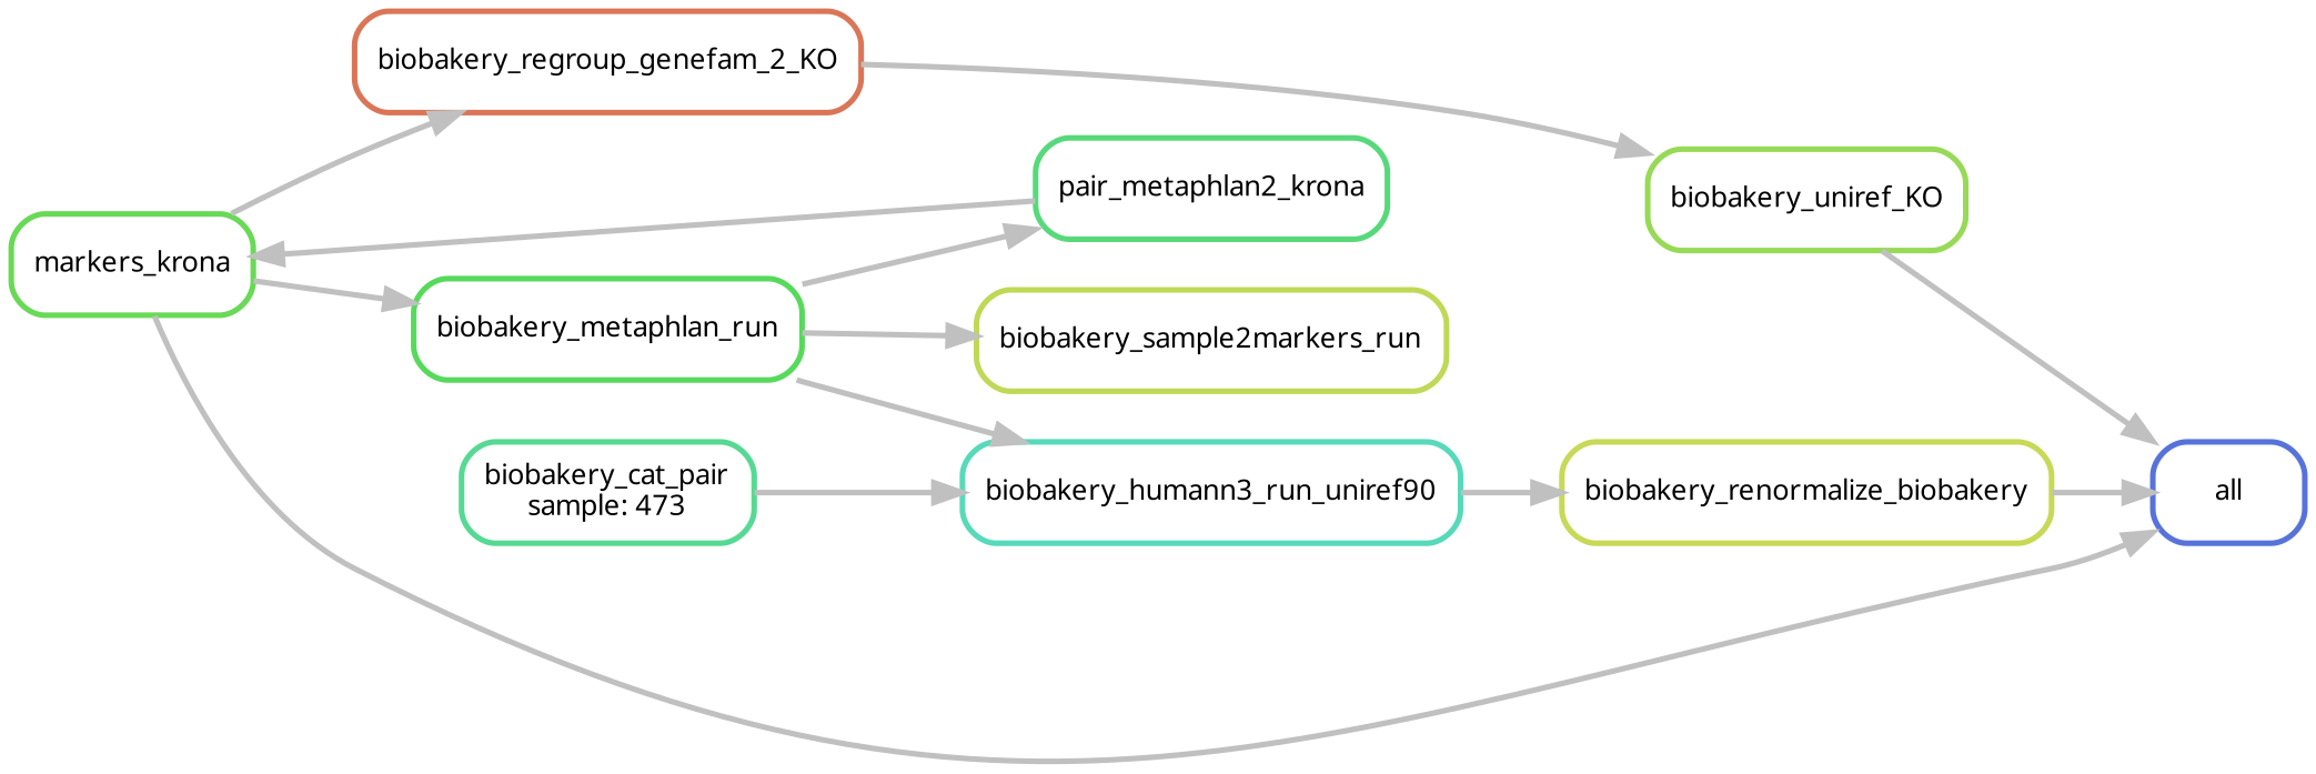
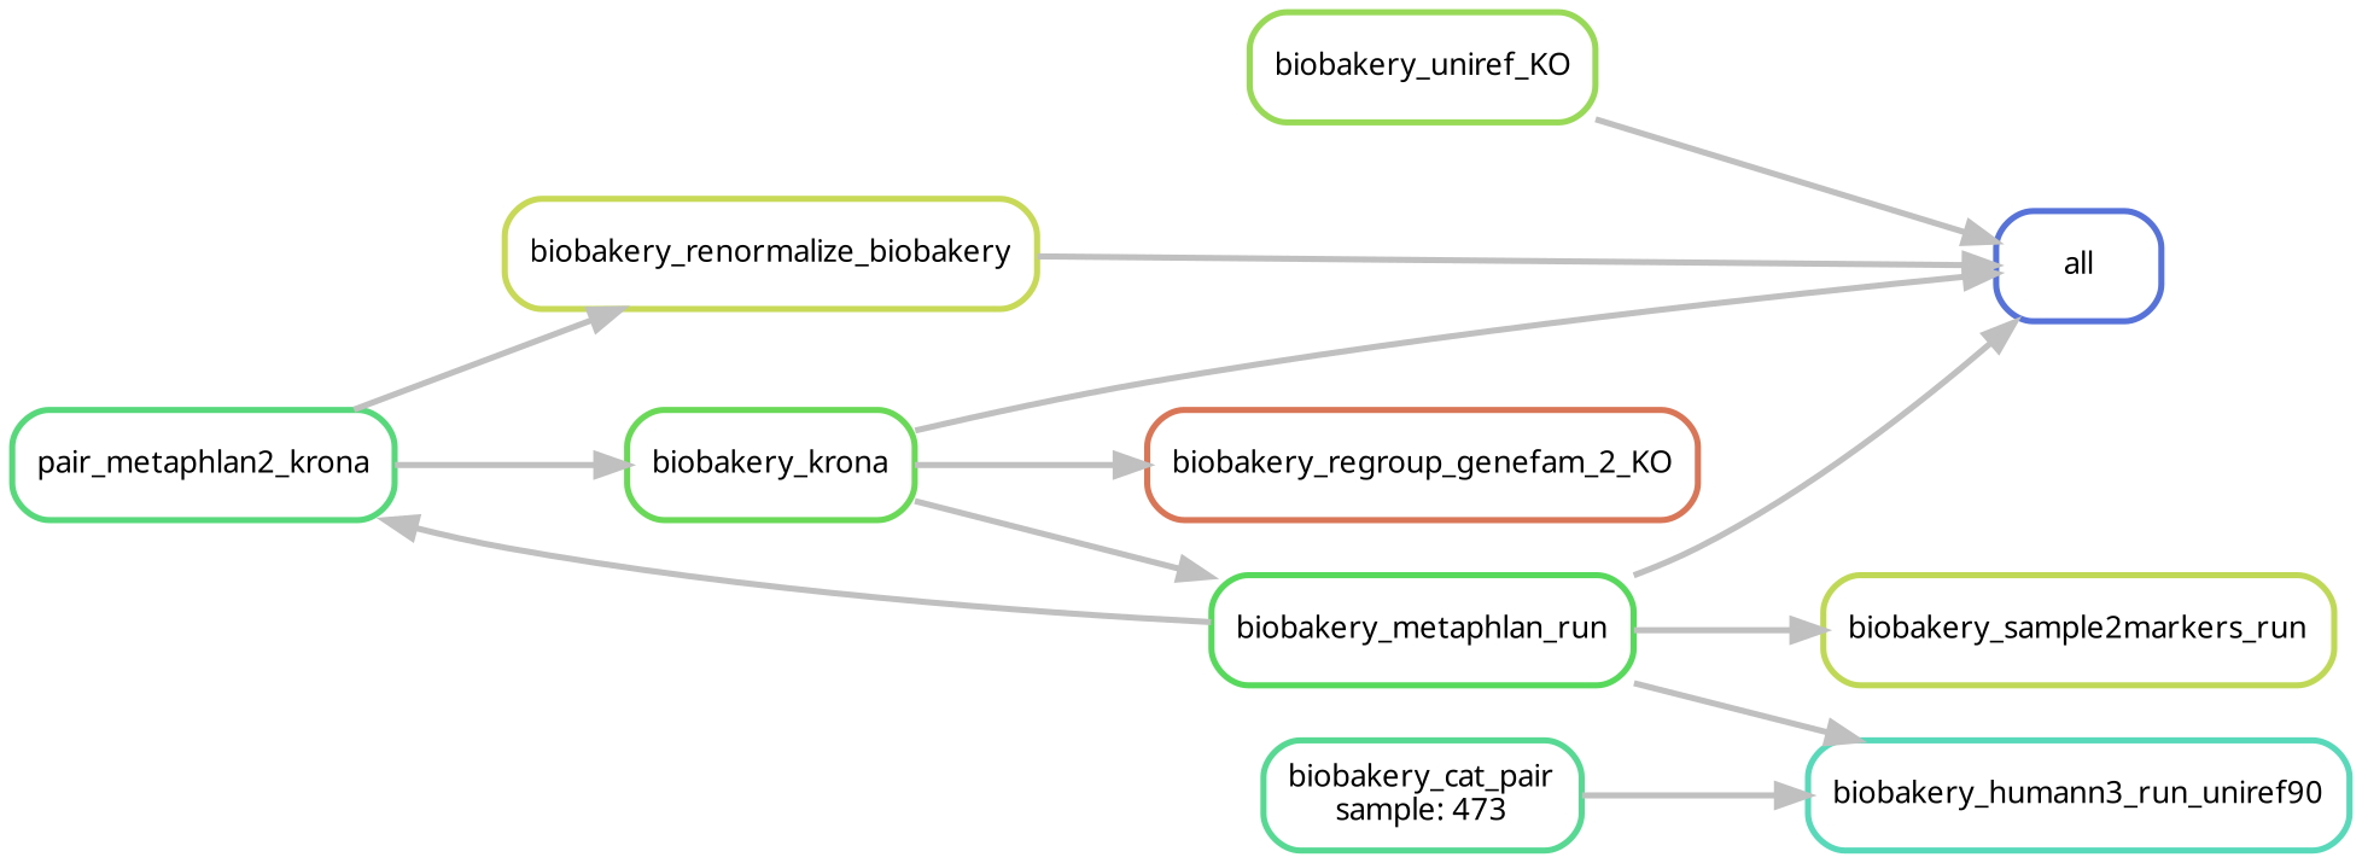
  digraph {
    bgcolor=white
    rankdir=LR
    node [fontname=sans fontsize=10 penwidth=2 shape=box style=rounded]
    edge [color=grey penwidth=2]
    n1 [color="0.63 0.6 0.85" label=all]
    n2 [color="0.25 0.6 0.85" label=biobakery_uniref_KO]
    n3 [color="0.04 0.6 0.85" label=biobakery_regroup_genefam_2_KO]
    n4 [color="0.46 0.6 0.85" label=biobakery_humann3_run_uniref90]
    n5 [color="0.19 0.6 0.85" label=biobakery_renormalize_biobakery]
    n6 [color="0.41 0.6 0.85" label="biobakery_cat_pair\nsample: 473"]
    n7 [color="0.34 0.6 0.85" label=biobakery_metaphlan_run]
    n8 [color="0.20 0.6 0.85" label=biobakery_sample2markers_run]
    n9 [color="0.38 0.6 0.85" label=pair_metaphlan2_krona]
-   n10 [color="0.31 0.6 0.85" label=markers_krona]
+   n10 [color="0.31 0.6 0.85" label=biobakery_krona]
    n2 -> n1
-   n3 -> n2
-   n4 -> n5
+   n9 -> n5
    n5 -> n1
    n6 -> n4
+   n7 -> n1
    n7 -> n4
    n7 -> n8
    n7 -> n9
    n9 -> n10
    n10 -> n1
    n10 -> n3
    n10 -> n7
  }
